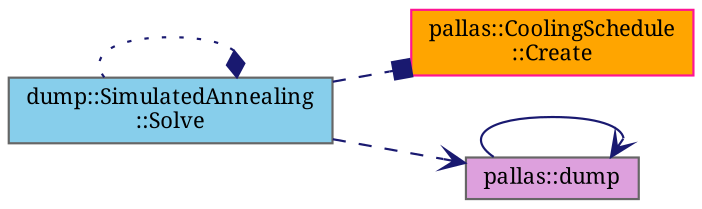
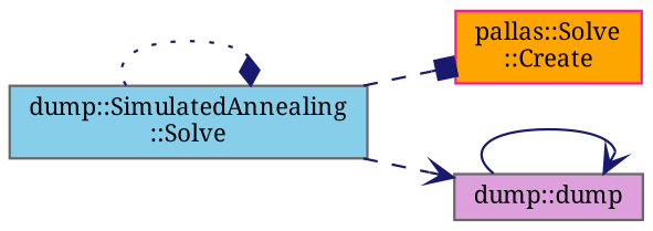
  digraph {
    fontname="Noto Serif"
    rankdir=LR
    node [color=gray40 fontname="Noto Serif" fontsize=10 shape=record style=filled]
    edge [arrowhead=vee color=midnightblue fontname="Noto Serif" fontsize=10 labelfontname=Helvetica labelfontsize=10 style=dashed]
    n1 [fillcolor=skyblue fontcolor=black height=0.2 label="dump::SimulatedAnnealing\l::Solve" width=0.4]
-   n2 [color=deeppink fillcolor=orange height=0.2 label="pallas::CoolingSchedule\l::Create" width=0.4]
-   n3 [fillcolor=plum height=0.2 label="pallas::dump" width=0.4]
+   n2 [color=deeppink fillcolor=orange height=0.2 label="pallas::Solve\l::Create" width=0.4]
+   n3 [fillcolor=plum height=0.2 label="dump::dump" width=0.4]
    n1 -> n1 [arrowhead=diamond style=dotted]
    n1 -> n2 [arrowhead=box]
    n1 -> n3
    n3 -> n3 [style=solid]
  }
